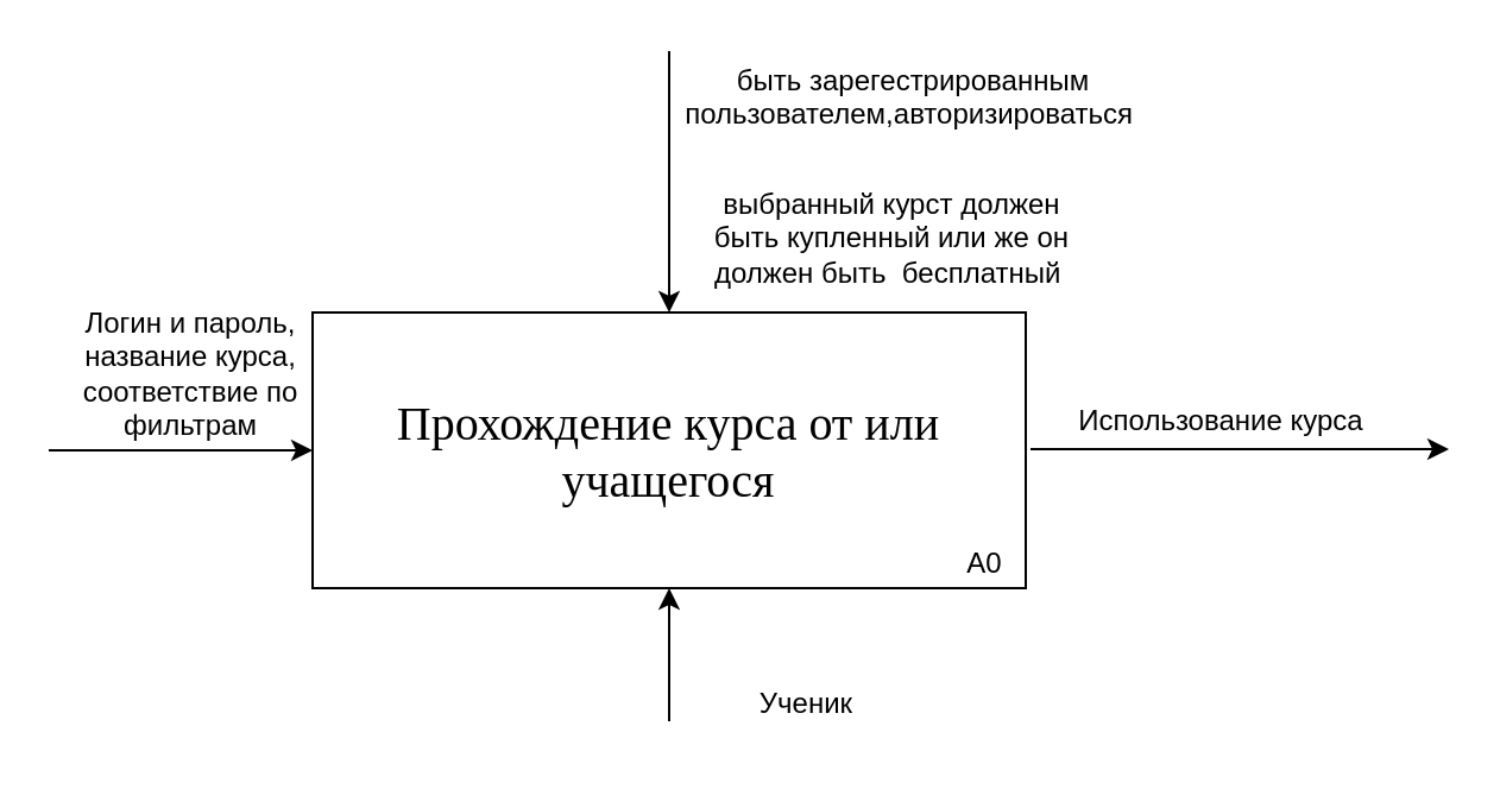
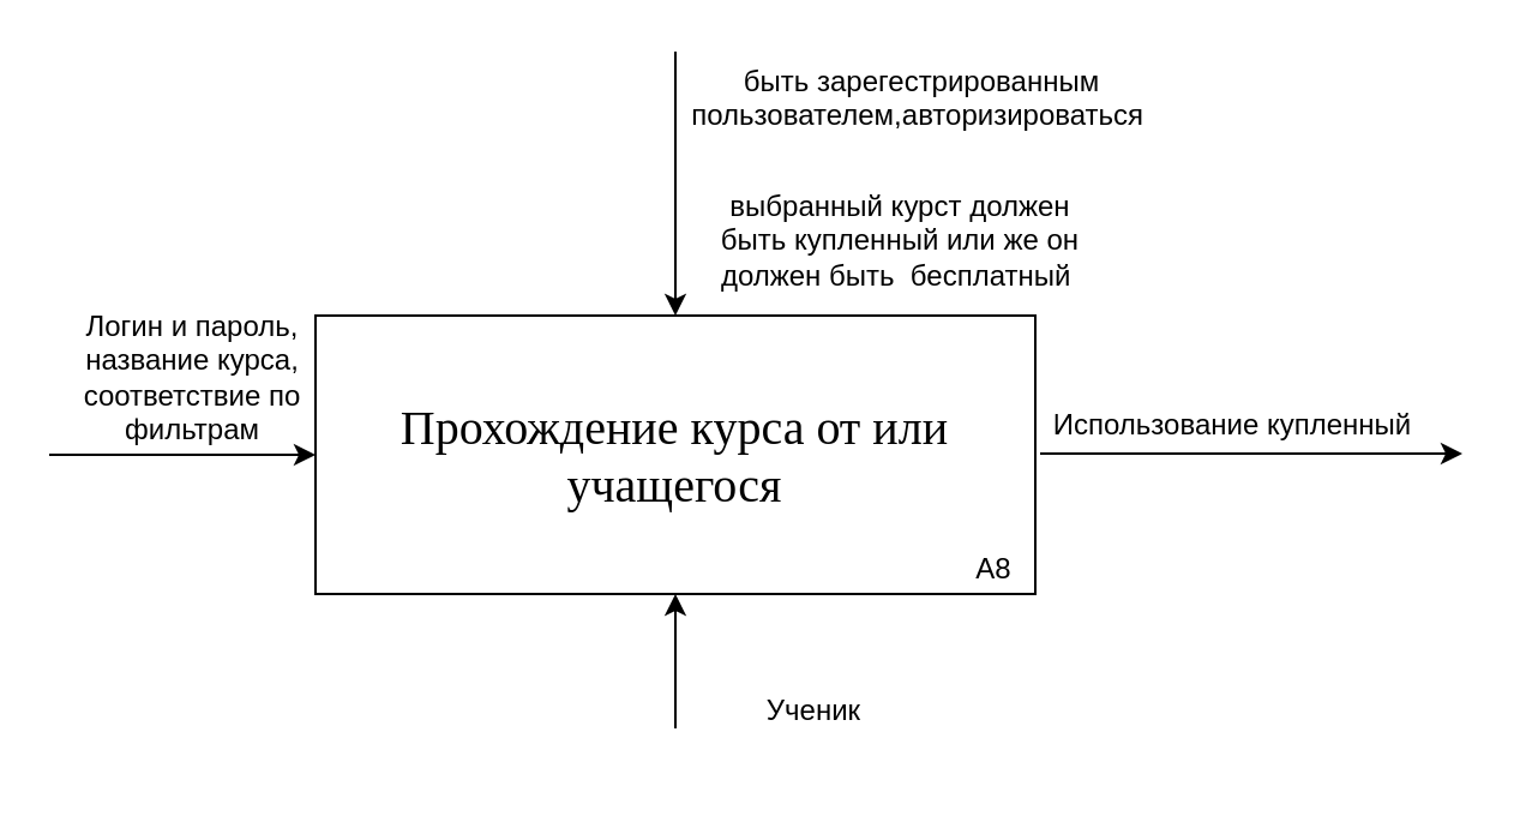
  <mxCell id="0" />
  <mxCell id="1" parent="0" />
  <mxCell id="2" value="&lt;font face=&quot;Times New Roman&quot;&gt;&lt;span style=&quot;font-size: 20px;&quot;&gt;Прохождение курса от или учащегося&lt;/span&gt;&lt;/font&gt;" style="rounded=0;whiteSpace=wrap;html=1;" parent="1" vertex="1"><mxGeometry x="131" y="131" width="300" height="116" as="geometry" /></mxCell>
- <mxCell id="3" value="А0" style="text;html=1;strokeColor=none;fillColor=none;align=center;verticalAlign=middle;whiteSpace=wrap;rounded=0;" parent="1" vertex="1"><mxGeometry x="384" y="222" width="60" height="30" as="geometry" /></mxCell>
+ <mxCell id="3" value="А8" style="text;html=1;strokeColor=none;fillColor=none;align=center;verticalAlign=middle;whiteSpace=wrap;rounded=0;" parent="1" vertex="1"><mxGeometry x="384" y="222" width="60" height="30" as="geometry" /></mxCell>
  <mxCell id="4" value="" style="endArrow=classic;html=1;rounded=0;entryX=0;entryY=0.5;entryDx=0;entryDy=0;" parent="1" target="2" edge="1"><mxGeometry width="50" height="50" relative="1" as="geometry"><mxPoint x="20" y="189" as="sourcePoint" /><mxPoint x="283" y="314" as="targetPoint" /></mxGeometry></mxCell>
  <mxCell id="5" value="Логин и пароль, название курса,&lt;div&gt;соответствие по фильтрам&lt;/div&gt;" style="text;html=1;strokeColor=none;fillColor=none;align=center;verticalAlign=middle;whiteSpace=wrap;rounded=0;" parent="1" vertex="1"><mxGeometry x="29" y="133" width="102" height="48" as="geometry" /></mxCell>
  <mxCell id="6" value="" style="endArrow=classic;html=1;rounded=0;entryX=0.5;entryY=0;entryDx=0;entryDy=0;" parent="1" target="2" edge="1"><mxGeometry width="50" height="50" relative="1" as="geometry"><mxPoint x="281" y="21" as="sourcePoint" /><mxPoint x="283" y="314" as="targetPoint" /></mxGeometry></mxCell>
  <mxCell id="7" value="быть зарегестрированным пользователем,авторизироваться&amp;nbsp;&lt;div&gt;&lt;br&gt;&lt;/div&gt;" style="text;html=1;strokeColor=none;fillColor=none;align=center;verticalAlign=middle;whiteSpace=wrap;rounded=0;" parent="1" vertex="1"><mxGeometry x="294" y="20" width="180" height="55" as="geometry" /></mxCell>
  <mxCell id="8" value="" style="endArrow=classic;html=1;rounded=0;entryX=0.5;entryY=1;entryDx=0;entryDy=0;" parent="1" target="2" edge="1"><mxGeometry width="50" height="50" relative="1" as="geometry"><mxPoint x="281" y="303" as="sourcePoint" /><mxPoint x="290" y="321" as="targetPoint" /></mxGeometry></mxCell>
  <mxCell id="9" value="&lt;div&gt;&lt;div&gt;Ученик&lt;/div&gt;&lt;/div&gt;&lt;div&gt;&lt;br&gt;&lt;/div&gt;" style="text;html=1;strokeColor=none;fillColor=none;align=center;verticalAlign=middle;whiteSpace=wrap;rounded=0;" parent="1" vertex="1"><mxGeometry x="309" y="288" width="60" height="30" as="geometry" /></mxCell>
- <mxCell id="10" value="Использование курса" style="text;html=1;strokeColor=none;fillColor=none;align=center;verticalAlign=middle;whiteSpace=wrap;rounded=0;" parent="1" vertex="1"><mxGeometry x="425" y="162" width="177" height="30" as="geometry" /></mxCell>
+ <mxCell id="10" value="Использование купленный" style="text;html=1;strokeColor=none;fillColor=none;align=center;verticalAlign=middle;whiteSpace=wrap;rounded=0;" parent="1" vertex="1"><mxGeometry x="425" y="162" width="177" height="30" as="geometry" /></mxCell>
  <mxCell id="11" value="выбранный курст должен быть купленный или же он должен быть&amp;nbsp; бесплатный&amp;nbsp;" style="text;html=1;strokeColor=none;fillColor=none;align=center;verticalAlign=middle;whiteSpace=wrap;rounded=0;" parent="1" vertex="1"><mxGeometry x="294" y="85" width="162" height="30" as="geometry" /></mxCell>
  <mxCell id="12" value="" style="endArrow=classic;html=1;rounded=0;exitX=1;exitY=0.5;exitDx=0;exitDy=0;" parent="1" edge="1"><mxGeometry width="50" height="50" relative="1" as="geometry"><mxPoint x="433" y="188.5" as="sourcePoint" /><mxPoint x="609" y="188.5" as="targetPoint" /></mxGeometry></mxCell>
